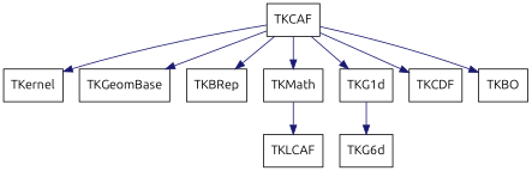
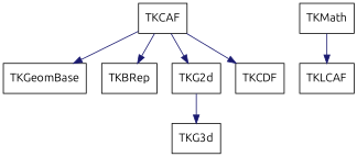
  digraph {
    aspect=1
    fontname=Ubuntu
    node [fontname=Ubuntu shape=box]
    edge [color=midnightblue fontname=Ubuntu style=solid]
    TKCAF
-   TKernel
    TKGeomBase
    TKBRep
    TKMath
-   TKG2d [label=TKG1d]
+   TKG2d
    TKCDF
-   TKBO
    TKLCAF
-   TKG3d [label=TKG6d]
-   TKCAF -> TKernel
+   TKG3d
    TKCAF -> TKGeomBase
    TKCAF -> TKBRep
-   TKCAF -> TKMath
    TKCAF -> TKG2d
    TKCAF -> TKCDF
-   TKCAF -> TKBO
    TKMath -> TKLCAF
    TKG2d -> TKG3d
  }
